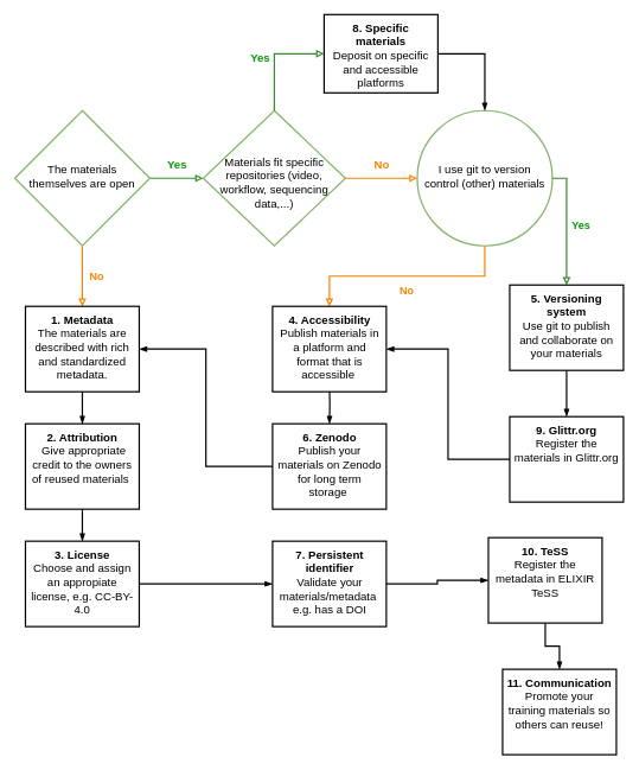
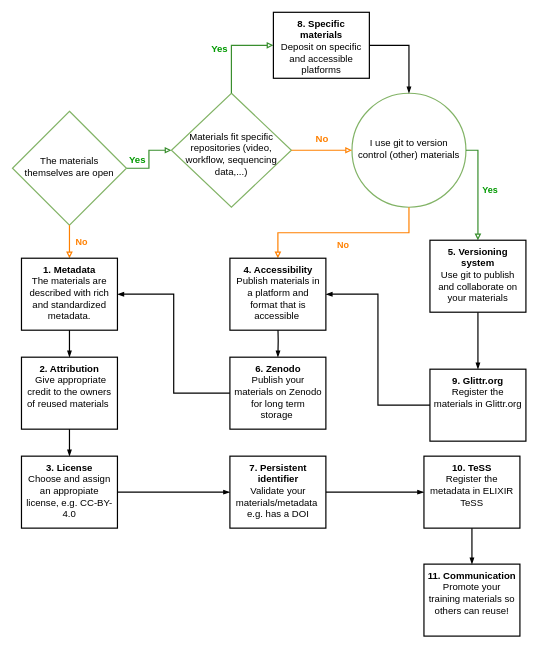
  <mxCell id="0" />
  <mxCell id="1" parent="0" />
  <mxCell id="2" value="&lt;font color=&quot;#009900&quot;&gt;&lt;b&gt;Yes&lt;/b&gt;&lt;/font&gt;" style="rounded=0;html=1;jettySize=auto;orthogonalLoop=1;fontSize=16;endArrow=block;endFill=0;endSize=6;strokeWidth=2;shadow=0;labelBackgroundColor=none;edgeStyle=orthogonalEdgeStyle;strokeColor=#398e2e;entryX=0;entryY=0.5;entryDx=0;entryDy=0;exitX=1;exitY=0.5;exitDx=0;exitDy=0;" parent="1" source="10" target="4" edge="1"><mxGeometry x="0.006" y="20" relative="1" as="geometry"><mxPoint as="offset" /><mxPoint x="305" y="420" as="targetPoint" /><mxPoint x="215" y="250" as="sourcePoint" /></mxGeometry></mxCell>
  <mxCell id="3" style="edgeStyle=orthogonalEdgeStyle;rounded=0;orthogonalLoop=1;jettySize=auto;html=1;exitX=0;exitY=0.5;exitDx=0;exitDy=0;" edge="1" parent="1" source="4"><mxGeometry relative="1" as="geometry"><mxPoint x="285" y="250" as="targetPoint" /></mxGeometry></mxCell>
  <mxCell id="4" value="Materials fit specific repositories (video, workflow, sequencing data,...)" style="rhombus;whiteSpace=wrap;html=1;shadow=0;fontFamily=Helvetica;fontSize=16;align=center;strokeWidth=2;spacing=0;spacingTop=12;fillColor=none;strokeColor=#82b366;verticalAlign=middle;" parent="1" vertex="1"><mxGeometry x="285" y="155" width="200" height="190" as="geometry" /></mxCell>
  <mxCell id="5" value="&lt;font color=&quot;#009900&quot;&gt;&lt;b&gt;Yes&lt;/b&gt;&lt;/font&gt;" style="rounded=0;html=1;jettySize=auto;orthogonalLoop=1;fontSize=16;endArrow=block;endFill=0;endSize=6;strokeWidth=2;shadow=0;labelBackgroundColor=none;edgeStyle=orthogonalEdgeStyle;strokeColor=#398e2e;exitX=0.5;exitY=0;exitDx=0;exitDy=0;entryX=0;entryY=0.5;entryDx=0;entryDy=0;" parent="1" source="4" target="20" edge="1"><mxGeometry x="0.002" y="20" relative="1" as="geometry"><mxPoint as="offset" /><mxPoint x="445" y="61.5" as="targetPoint" /><mxPoint x="605" y="249.5" as="sourcePoint" /></mxGeometry></mxCell>
  <mxCell id="6" value="I use git to version control (other) materials" style="ellipse;whiteSpace=wrap;html=1;shadow=0;fontFamily=Helvetica;fontSize=16;align=center;strokeWidth=2;spacing=6;spacingTop=-4;fillColor=none;strokeColor=#82b366;" parent="1" vertex="1"><mxGeometry x="586" y="155" width="190" height="190" as="geometry" /></mxCell>
  <mxCell id="7" value="&lt;font color=&quot;#009900&quot;&gt;&lt;b&gt;Yes&lt;/b&gt;&lt;/font&gt;" style="rounded=0;html=1;jettySize=auto;orthogonalLoop=1;fontSize=15;endArrow=block;endFill=0;endSize=6;strokeWidth=2;shadow=0;labelBackgroundColor=none;edgeStyle=orthogonalEdgeStyle;strokeColor=#398e2e;entryX=0.5;entryY=0;entryDx=0;entryDy=0;exitX=1;exitY=0.5;exitDx=0;exitDy=0;" parent="1" source="6" target="21" edge="1"><mxGeometry x="0.002" y="20" relative="1" as="geometry"><mxPoint as="offset" /><mxPoint x="796" y="430" as="targetPoint" /><mxPoint x="995" y="249.5" as="sourcePoint" /></mxGeometry></mxCell>
  <mxCell id="8" style="edgeStyle=orthogonalEdgeStyle;rounded=0;orthogonalLoop=1;jettySize=auto;html=1;exitX=0;exitY=0.5;exitDx=0;exitDy=0;fontSize=15;strokeWidth=2;curved=0;endArrow=blockThin;endFill=1;entryX=1;entryY=0.5;entryDx=0;entryDy=0;" parent="1" source="26" target="19" edge="1"><mxGeometry relative="1" as="geometry"><mxPoint x="372.5" y="622.5" as="sourcePoint" /><mxPoint x="205" y="457.5" as="targetPoint" /></mxGeometry></mxCell>
  <mxCell id="9" value="" style="edgeStyle=orthogonalEdgeStyle;rounded=0;orthogonalLoop=1;jettySize=auto;html=1;strokeWidth=2;exitX=0.5;exitY=1;exitDx=0;exitDy=0;fontSize=15;curved=0;endArrow=blockThin;endFill=1;entryX=0.5;entryY=0;entryDx=0;entryDy=0;" parent="1" source="21" target="22" edge="1"><mxGeometry relative="1" as="geometry"><mxPoint x="796" y="540" as="sourcePoint" /><mxPoint x="795" y="580" as="targetPoint" /></mxGeometry></mxCell>
- <mxCell id="10" value="The materials themselves are open" style="rhombus;whiteSpace=wrap;html=1;shadow=0;fontFamily=Helvetica;fontSize=16;align=center;strokeWidth=2;spacing=6;spacingTop=-4;fillColor=none;strokeColor=#82b366;" parent="1" vertex="1"><mxGeometry x="20" y="155" width="190" height="190" as="geometry" /></mxCell>
+ <mxCell id="10" value="The materials themselves are open" style="rhombus;whiteSpace=wrap;html=1;shadow=0;fontFamily=Helvetica;fontSize=16;align=center;strokeWidth=2;spacing=6;spacingTop=-4;fillColor=none;strokeColor=#82b366;" parent="1" vertex="1"><mxGeometry x="20" y="185" width="190" height="190" as="geometry" /></mxCell>
  <mxCell id="11" value="&lt;b&gt;&lt;font color=&quot;#ff8000&quot;&gt;No&lt;/font&gt;&lt;/b&gt;" style="rounded=0;html=1;jettySize=auto;orthogonalLoop=1;fontSize=15;endArrow=block;endFill=0;endSize=6;strokeWidth=2;shadow=0;labelBackgroundColor=none;edgeStyle=orthogonalEdgeStyle;strokeColor=#FF8000;exitX=0.5;exitY=1;exitDx=0;exitDy=0;entryX=0.5;entryY=0;entryDx=0;entryDy=0;" parent="1" source="10" target="19" edge="1"><mxGeometry x="0.01" y="20" relative="1" as="geometry"><mxPoint as="offset" /><mxPoint x="115" y="430" as="targetPoint" /><mxPoint x="119.57" y="345" as="sourcePoint" /><Array as="points" /></mxGeometry></mxCell>
  <mxCell id="12" value="&lt;b&gt;&lt;font color=&quot;#ff8000&quot;&gt;No&lt;/font&gt;&lt;/b&gt;" style="rounded=0;html=1;jettySize=auto;orthogonalLoop=1;fontSize=16;endArrow=block;endFill=0;endSize=6;strokeWidth=2;shadow=0;labelBackgroundColor=none;edgeStyle=orthogonalEdgeStyle;strokeColor=#FF8000;entryX=0;entryY=0.5;entryDx=0;entryDy=0;exitX=1;exitY=0.5;exitDx=0;exitDy=0;" parent="1" source="4" target="6" edge="1"><mxGeometry x="0.01" y="20" relative="1" as="geometry"><mxPoint as="offset" /><mxPoint x="845" y="350" as="targetPoint" /><mxPoint x="479.5" y="345" as="sourcePoint" /></mxGeometry></mxCell>
  <mxCell id="13" value="&lt;b&gt;&lt;font color=&quot;#ff8000&quot;&gt;No&lt;/font&gt;&lt;/b&gt;" style="rounded=0;html=1;jettySize=auto;orthogonalLoop=1;fontSize=15;endArrow=block;endFill=0;endSize=6;strokeWidth=2;shadow=0;labelBackgroundColor=none;edgeStyle=orthogonalEdgeStyle;strokeColor=#FF8000;exitX=0.5;exitY=1;exitDx=0;exitDy=0;entryX=0.5;entryY=0;entryDx=0;entryDy=0;" parent="1" source="6" target="25" edge="1"><mxGeometry x="0.01" y="20" relative="1" as="geometry"><mxPoint as="offset" /><mxPoint x="462.5" y="430" as="targetPoint" /><mxPoint x="869.5" y="350" as="sourcePoint" /><Array as="points" /></mxGeometry></mxCell>
  <mxCell id="14" style="edgeStyle=orthogonalEdgeStyle;rounded=0;orthogonalLoop=1;jettySize=auto;html=1;exitX=1;exitY=0.5;exitDx=0;exitDy=0;entryX=0.5;entryY=0;entryDx=0;entryDy=0;strokeWidth=2;fontSize=16;curved=0;endArrow=blockThin;endFill=1;" parent="1" source="20" target="6" edge="1"><mxGeometry relative="1" as="geometry"><mxPoint x="1235" y="440" as="targetPoint" /><mxPoint x="625" y="61.5" as="sourcePoint" /></mxGeometry></mxCell>
  <mxCell id="15" value="" style="edgeStyle=orthogonalEdgeStyle;rounded=0;orthogonalLoop=1;jettySize=auto;html=1;strokeWidth=2;fontSize=15;curved=0;endArrow=blockThin;endFill=1;entryX=0.5;entryY=0;entryDx=0;entryDy=0;exitX=0.468;exitY=1.018;exitDx=0;exitDy=0;exitPerimeter=0;" parent="1" target="27" edge="1"><mxGeometry relative="1" as="geometry"><mxPoint x="109.24" y="541.26" as="sourcePoint" /><mxPoint x="115" y="595" as="targetPoint" /><Array as="points"><mxPoint x="115" y="541" /></Array></mxGeometry></mxCell>
  <mxCell id="16" value="" style="edgeStyle=orthogonalEdgeStyle;rounded=0;orthogonalLoop=1;jettySize=auto;html=1;entryX=0;entryY=0.5;entryDx=0;entryDy=0;strokeWidth=2;fontSize=15;curved=0;endArrow=blockThin;endFill=1;exitX=1;exitY=0.5;exitDx=0;exitDy=0;" parent="1" source="30" target="23" edge="1"><mxGeometry relative="1" as="geometry"><mxPoint x="552.5" y="797.5" as="sourcePoint" /><mxPoint x="706" y="797.5" as="targetPoint" /></mxGeometry></mxCell>
  <mxCell id="17" value="" style="edgeStyle=orthogonalEdgeStyle;rounded=0;orthogonalLoop=1;jettySize=auto;html=1;strokeWidth=2;fontSize=15;curved=0;endArrow=blockThin;endFill=1;exitX=0.5;exitY=1;exitDx=0;exitDy=0;entryX=0.5;entryY=0;entryDx=0;entryDy=0;" parent="1" target="26" edge="1"><mxGeometry relative="1" as="geometry"><mxPoint x="462.5" y="540" as="sourcePoint" /><mxPoint x="462.5" y="595" as="targetPoint" /></mxGeometry></mxCell>
  <mxCell id="18" value="" style="edgeStyle=orthogonalEdgeStyle;rounded=0;orthogonalLoop=1;jettySize=auto;html=1;strokeWidth=2;fontSize=15;curved=0;endArrow=blockThin;endFill=1;exitX=1;exitY=0.5;exitDx=0;exitDy=0;entryX=0;entryY=0.5;entryDx=0;entryDy=0;" parent="1" source="29" target="30" edge="1"><mxGeometry relative="1" as="geometry"><mxPoint x="205" y="797.5" as="sourcePoint" /><mxPoint x="372.5" y="797.5" as="targetPoint" /></mxGeometry></mxCell>
  <mxCell id="19" value="&lt;div&gt;&lt;font style=&quot;font-size: 16px;&quot;&gt;&lt;span style=&quot;font-weight: 700;&quot;&gt;1. Metadata&lt;/span&gt;&lt;/font&gt;&lt;p style=&quot;margin-top: 0pt; margin-bottom: 0pt; margin-left: 0in; direction: ltr; unicode-bidi: embed; word-break: normal;&quot;&gt;&lt;font style=&quot;font-size: 16px;&quot;&gt;The materials are described with rich and standardized metadata. &lt;font&gt;&lt;font&gt;&lt;span&gt;&lt;br&gt;&lt;/span&gt;&lt;/font&gt;&lt;/font&gt;&lt;/font&gt;&lt;/p&gt;&lt;/div&gt;" style="rounded=0;whiteSpace=wrap;html=1;spacing=5;verticalAlign=top;strokeWidth=2;" parent="1" vertex="1"><mxGeometry x="35" y="430" width="160" height="120" as="geometry" /></mxCell>
  <mxCell id="20" value="&lt;div&gt;&lt;font&gt;&lt;span style=&quot;font-weight: 700;&quot;&gt;8. Specific materials&lt;/span&gt;&lt;/font&gt;&lt;p style=&quot;margin-top: 0pt; margin-bottom: 0pt; margin-left: 0in; direction: ltr; unicode-bidi: embed; word-break: normal;&quot;&gt;&lt;font&gt;&lt;span&gt;Deposit on specific and accessible platforms&lt;/span&gt;&lt;/font&gt;&lt;/p&gt;&lt;/div&gt;" style="rounded=0;whiteSpace=wrap;html=1;spacing=5;verticalAlign=top;strokeWidth=2;fontSize=16;" parent="1" vertex="1"><mxGeometry x="455" y="20" width="160" height="110" as="geometry" /></mxCell>
  <mxCell id="21" value="&lt;div&gt;&lt;font style=&quot;font-size: 16px;&quot;&gt;&lt;span style=&quot;font-weight: 700;&quot;&gt;5. Versioning system&lt;/span&gt;&lt;/font&gt;&lt;p style=&quot;margin-top: 0pt; margin-bottom: 0pt; margin-left: 0in; direction: ltr; unicode-bidi: embed; word-break: normal;&quot;&gt;&lt;font size=&quot;3&quot;&gt;&lt;span&gt;Use git to publish and collaborate on your materials&lt;/span&gt;&lt;/font&gt;&lt;/p&gt;&lt;/div&gt;" style="rounded=0;whiteSpace=wrap;html=1;spacing=5;verticalAlign=top;strokeWidth=2;" parent="1" vertex="1"><mxGeometry x="716" y="400" width="160" height="120" as="geometry" /></mxCell>
- <mxCell id="22" value="&lt;div&gt;&lt;font style=&quot;font-size: 16px;&quot;&gt;&lt;span style=&quot;font-weight: 700;&quot;&gt;9. Glittr.org&lt;/span&gt;&lt;/font&gt;&lt;p style=&quot;margin-top: 0pt; margin-bottom: 0pt; margin-left: 0in; direction: ltr; unicode-bidi: embed; word-break: normal;&quot;&gt;&lt;font size=&quot;3&quot;&gt;&lt;span&gt;Register the materials in Glittr.org&lt;/span&gt;&lt;/font&gt;&lt;/p&gt;&lt;/div&gt;" style="rounded=0;whiteSpace=wrap;html=1;spacing=5;verticalAlign=top;strokeWidth=2;" parent="1" vertex="1"><mxGeometry x="716" y="585" width="160" height="120" as="geometry" /></mxCell>
- <mxCell id="23" value="&lt;div&gt;&lt;font style=&quot;font-size: 16px;&quot;&gt;&lt;span style=&quot;font-weight: 700;&quot;&gt;10. TeSS&lt;/span&gt;&lt;/font&gt;&lt;p style=&quot;margin-top: 0pt; margin-bottom: 0pt; margin-left: 0in; direction: ltr; unicode-bidi: embed; word-break: normal;&quot;&gt;&lt;font size=&quot;3&quot;&gt;Register the metadata in ELIXIR TeSS&lt;/font&gt;&lt;/p&gt;&lt;/div&gt;" style="rounded=0;whiteSpace=wrap;html=1;spacing=5;verticalAlign=top;strokeWidth=2;" parent="1" vertex="1"><mxGeometry x="686" y="755" width="160" height="120" as="geometry" /></mxCell>
+ <mxCell id="22" value="&lt;div&gt;&lt;font style=&quot;font-size: 16px;&quot;&gt;&lt;span style=&quot;font-weight: 700;&quot;&gt;9. Glittr.org&lt;/span&gt;&lt;/font&gt;&lt;p style=&quot;margin-top: 0pt; margin-bottom: 0pt; margin-left: 0in; direction: ltr; unicode-bidi: embed; word-break: normal;&quot;&gt;&lt;font size=&quot;3&quot;&gt;&lt;span&gt;Register the materials in Glittr.org&lt;/span&gt;&lt;/font&gt;&lt;/p&gt;&lt;/div&gt;" style="rounded=0;whiteSpace=wrap;html=1;spacing=5;verticalAlign=top;strokeWidth=2;" parent="1" vertex="1"><mxGeometry x="716" y="615" width="160" height="120" as="geometry" /></mxCell>
+ <mxCell id="23" value="&lt;div&gt;&lt;font style=&quot;font-size: 16px;&quot;&gt;&lt;span style=&quot;font-weight: 700;&quot;&gt;10. TeSS&lt;/span&gt;&lt;/font&gt;&lt;p style=&quot;margin-top: 0pt; margin-bottom: 0pt; margin-left: 0in; direction: ltr; unicode-bidi: embed; word-break: normal;&quot;&gt;&lt;font size=&quot;3&quot;&gt;Register the metadata in ELIXIR TeSS&lt;/font&gt;&lt;/p&gt;&lt;/div&gt;" style="rounded=0;whiteSpace=wrap;html=1;spacing=5;verticalAlign=top;strokeWidth=2;" parent="1" vertex="1"><mxGeometry x="706" y="760" width="160" height="120" as="geometry" /></mxCell>
  <mxCell id="24" value="" style="edgeStyle=orthogonalEdgeStyle;rounded=0;orthogonalLoop=1;jettySize=auto;html=1;strokeWidth=2;exitX=0;exitY=0.5;exitDx=0;exitDy=0;fontSize=15;curved=0;endArrow=blockThin;endFill=1;entryX=1;entryY=0.5;entryDx=0;entryDy=0;" parent="1" source="22" target="25" edge="1"><mxGeometry relative="1" as="geometry"><mxPoint x="806" y="530" as="sourcePoint" /><mxPoint x="605" y="500" as="targetPoint" /></mxGeometry></mxCell>
  <mxCell id="25" value="&lt;div&gt;&lt;font style=&quot;font-size: 16px;&quot;&gt;&lt;span style=&quot;font-weight: 700;&quot;&gt;4. Accessibility&lt;/span&gt;&lt;/font&gt;&lt;p style=&quot;margin-top: 0pt; margin-bottom: 0pt; margin-left: 0in; direction: ltr; unicode-bidi: embed; word-break: normal;&quot;&gt;&lt;font size=&quot;3&quot;&gt;&lt;span&gt;Publish materials in a platform and format that is accessible&amp;nbsp;&lt;/span&gt;&lt;/font&gt;&lt;/p&gt;&lt;/div&gt;" style="rounded=0;whiteSpace=wrap;html=1;spacing=5;verticalAlign=top;strokeWidth=2;" parent="1" vertex="1"><mxGeometry x="382.5" y="430" width="160" height="120" as="geometry" /></mxCell>
  <mxCell id="26" value="&lt;div&gt;&lt;font style=&quot;font-size: 16px;&quot;&gt;&lt;span style=&quot;font-weight: 700;&quot;&gt;6. Zenodo&lt;/span&gt;&lt;/font&gt;&lt;p style=&quot;margin-top: 0pt; margin-bottom: 0pt; margin-left: 0in; direction: ltr; unicode-bidi: embed; word-break: normal;&quot;&gt;&lt;font size=&quot;3&quot;&gt;&lt;span&gt;Publish your materials on Zenodo for long term storage&amp;nbsp;&lt;/span&gt;&lt;/font&gt;&lt;/p&gt;&lt;/div&gt;" style="rounded=0;whiteSpace=wrap;html=1;spacing=5;verticalAlign=top;strokeWidth=2;" parent="1" vertex="1"><mxGeometry x="382.5" y="595" width="160" height="120" as="geometry" /></mxCell>
  <mxCell id="27" value="&lt;div&gt;&lt;font style=&quot;font-size: 16px;&quot;&gt;&lt;span style=&quot;font-weight: 700;&quot;&gt;2. Attribution&lt;/span&gt;&lt;/font&gt;&lt;p style=&quot;margin-top: 0pt; margin-bottom: 0pt; margin-left: 0in; direction: ltr; unicode-bidi: embed; word-break: normal;&quot;&gt;&lt;font size=&quot;3&quot;&gt;&lt;span&gt;&amp;nbsp;Give appropriate credit to the owners of reused materials&amp;nbsp;&lt;/span&gt;&lt;/font&gt;&lt;/p&gt;&lt;/div&gt;" style="rounded=0;whiteSpace=wrap;html=1;spacing=5;verticalAlign=top;strokeWidth=2;" parent="1" vertex="1"><mxGeometry x="35" y="595" width="160" height="120" as="geometry" /></mxCell>
  <mxCell id="28" value="" style="edgeStyle=orthogonalEdgeStyle;rounded=0;orthogonalLoop=1;jettySize=auto;html=1;strokeWidth=2;fontSize=15;curved=0;endArrow=blockThin;endFill=1;exitX=0.5;exitY=1;exitDx=0;exitDy=0;entryX=0.5;entryY=0;entryDx=0;entryDy=0;" parent="1" source="27" target="29" edge="1"><mxGeometry relative="1" as="geometry"><mxPoint x="215" y="808" as="sourcePoint" /><mxPoint x="115" y="762" as="targetPoint" /></mxGeometry></mxCell>
  <mxCell id="29" value="&lt;div&gt;&lt;font style=&quot;font-size: 16px;&quot;&gt;&lt;span style=&quot;font-weight: 700;&quot;&gt;3. License&lt;/span&gt;&lt;/font&gt;&lt;p style=&quot;margin-top: 0pt; margin-bottom: 0pt; margin-left: 0in; direction: ltr; unicode-bidi: embed; word-break: normal;&quot;&gt;&lt;font size=&quot;3&quot;&gt;Choose and assign an appropiate license, e.g. CC-BY-4.0&lt;/font&gt;&lt;/p&gt;&lt;/div&gt;" style="rounded=0;whiteSpace=wrap;html=1;spacing=5;verticalAlign=top;strokeWidth=2;" parent="1" vertex="1"><mxGeometry x="35" y="760" width="160" height="120" as="geometry" /></mxCell>
  <mxCell id="30" value="&lt;div&gt;&lt;font style=&quot;font-size: 16px;&quot;&gt;&lt;span style=&quot;font-weight: 700;&quot;&gt;7. Persistent identifier&lt;/span&gt;&lt;/font&gt;&lt;p style=&quot;margin-top: 0pt; margin-bottom: 0pt; margin-left: 0in; direction: ltr; unicode-bidi: embed; word-break: normal;&quot;&gt;&lt;font size=&quot;3&quot;&gt;Validate your materials/metadata&amp;nbsp; e.g. has a DOI&lt;/font&gt;&lt;/p&gt;&lt;/div&gt;" style="rounded=0;whiteSpace=wrap;html=1;spacing=5;verticalAlign=top;strokeWidth=2;" parent="1" vertex="1"><mxGeometry x="382.5" y="760" width="160" height="120" as="geometry" /></mxCell>
  <mxCell id="31" value="&lt;div&gt;&lt;font style=&quot;font-size: 16px;&quot;&gt;&lt;span style=&quot;font-weight: 700;&quot;&gt;11. Communication&lt;/span&gt;&lt;/font&gt;&lt;p style=&quot;margin-top: 0pt; margin-bottom: 0pt; margin-left: 0in; direction: ltr; unicode-bidi: embed; word-break: normal;&quot;&gt;&lt;font size=&quot;3&quot;&gt;Promote your training materials so others can reuse!&lt;/font&gt;&lt;/p&gt;&lt;/div&gt;" style="rounded=0;whiteSpace=wrap;html=1;spacing=5;verticalAlign=top;strokeWidth=2;" parent="1" vertex="1"><mxGeometry x="706" y="940" width="160" height="120" as="geometry" /></mxCell>
  <mxCell id="32" value="" style="edgeStyle=orthogonalEdgeStyle;rounded=0;orthogonalLoop=1;jettySize=auto;html=1;strokeWidth=2;fontSize=15;curved=0;endArrow=blockThin;endFill=1;entryX=0.5;entryY=0;entryDx=0;entryDy=0;exitX=0.5;exitY=1;exitDx=0;exitDy=0;" parent="1" source="23" target="31" edge="1"><mxGeometry relative="1" as="geometry"><mxPoint x="905" y="570" as="sourcePoint" /><mxPoint x="806" y="595" as="targetPoint" /></mxGeometry></mxCell>
